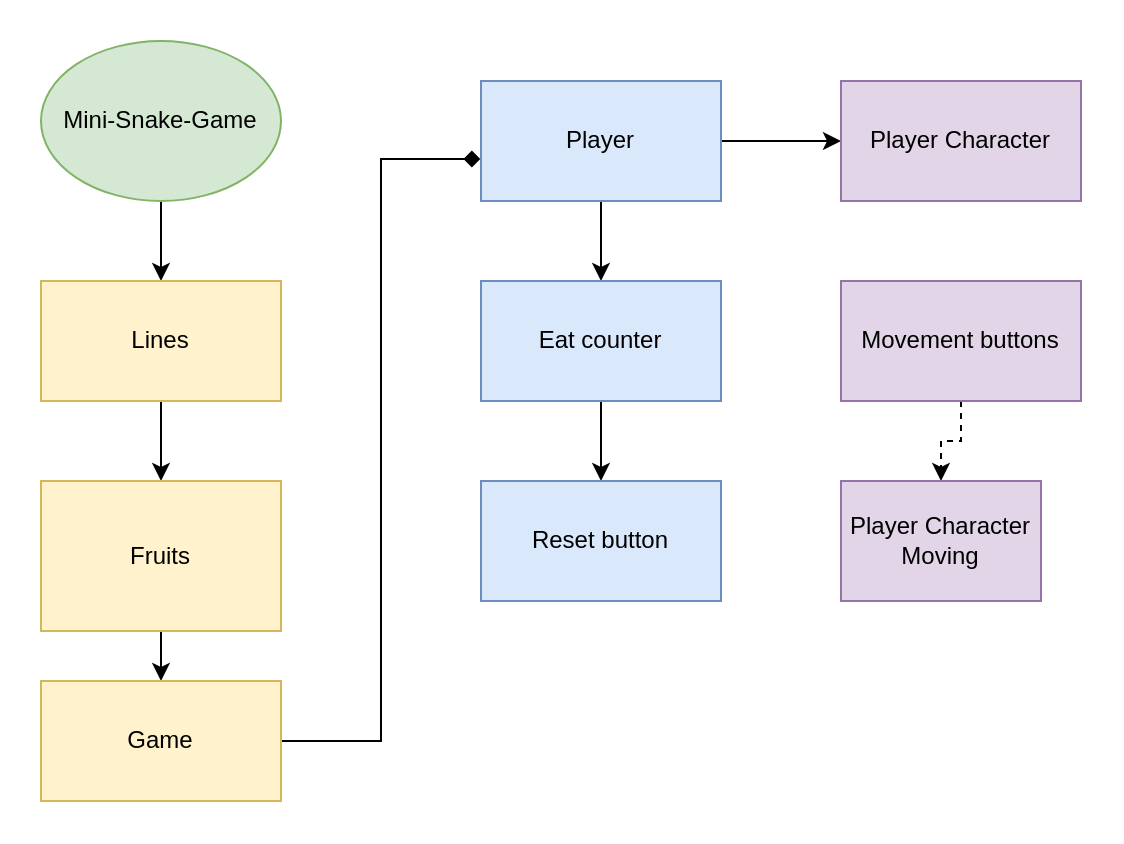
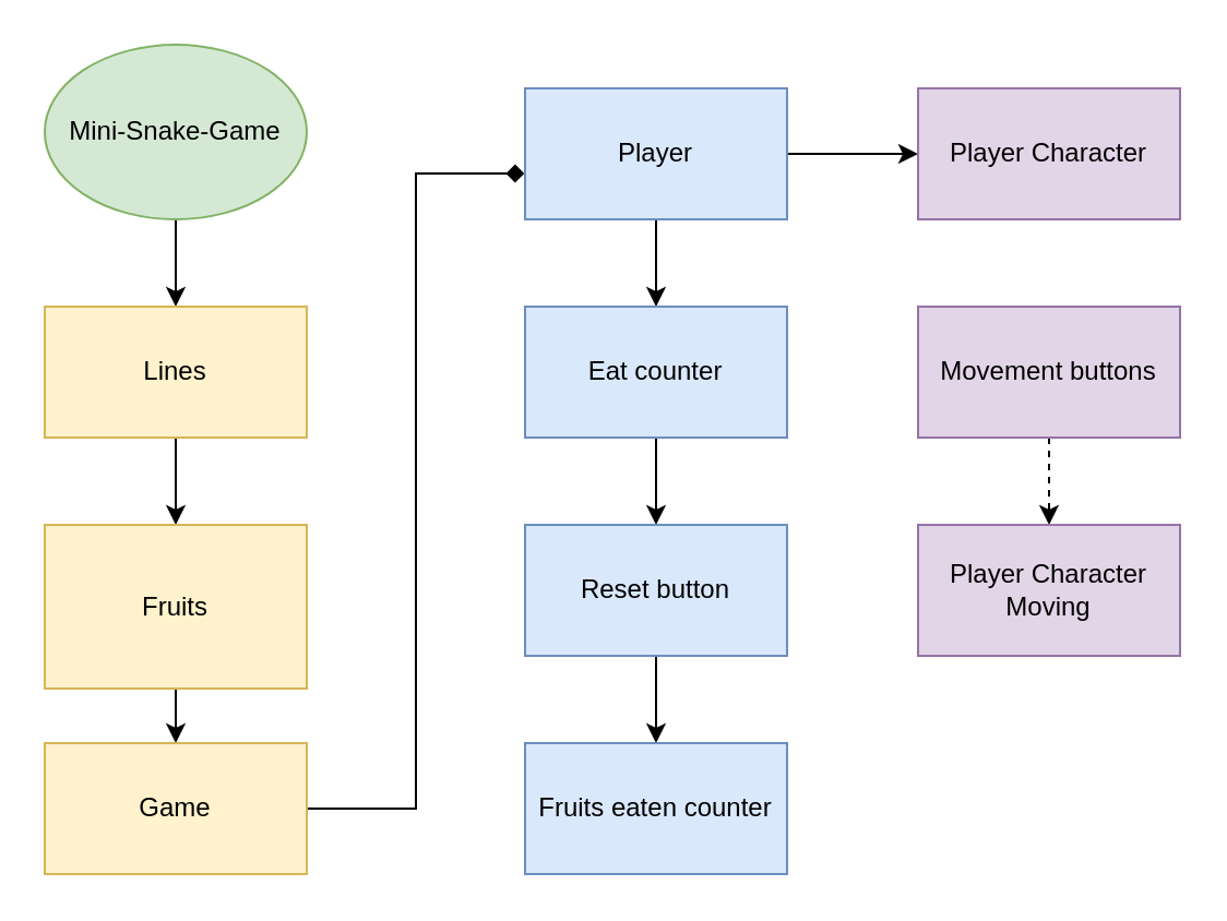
  <mxCell id="0" />
  <mxCell id="1" parent="0" />
  <mxCell id="2" style="edgeStyle=orthogonalEdgeStyle;rounded=0;orthogonalLoop=1;jettySize=auto;html=1;entryX=0.5;entryY=0;entryDx=0;entryDy=0;" parent="1" source="3" target="5" edge="1"><mxGeometry relative="1" as="geometry" /></mxCell>
  <mxCell id="3" value="Mini-Snake-Game" style="ellipse;whiteSpace=wrap;html=1;fillColor=#d5e8d4;strokeColor=#82b366;" parent="1" vertex="1"><mxGeometry x="20" y="20" width="120" height="80" as="geometry" /></mxCell>
  <mxCell id="4" style="edgeStyle=orthogonalEdgeStyle;rounded=0;orthogonalLoop=1;jettySize=auto;html=1;entryX=0.5;entryY=0;entryDx=0;entryDy=0;" parent="1" source="5" target="7" edge="1"><mxGeometry relative="1" as="geometry" /></mxCell>
  <mxCell id="5" value="Lines" style="rounded=0;whiteSpace=wrap;html=1;fillColor=#fff2cc;strokeColor=#d6b656;" parent="1" vertex="1"><mxGeometry x="20" y="140" width="120" height="60" as="geometry" /></mxCell>
  <mxCell id="6" style="edgeStyle=orthogonalEdgeStyle;rounded=0;orthogonalLoop=1;jettySize=auto;html=1;entryX=0.5;entryY=0;entryDx=0;entryDy=0;" parent="1" source="7" target="9" edge="1"><mxGeometry relative="1" as="geometry" /></mxCell>
  <mxCell id="7" value="Fruits" style="rounded=0;whiteSpace=wrap;html=1;fillColor=#fff2cc;strokeColor=#d6b656;" parent="1" vertex="1"><mxGeometry x="20" y="240" width="120" height="75" as="geometry" /></mxCell>
  <mxCell id="8" style="edgeStyle=orthogonalEdgeStyle;rounded=0;orthogonalLoop=1;jettySize=auto;html=1;entryX=-0.003;entryY=0.65;entryDx=0;entryDy=0;entryPerimeter=0;endArrow=diamond;" parent="1" source="9" target="12" edge="1"><mxGeometry relative="1" as="geometry"><Array as="points"><mxPoint x="190" y="370" /><mxPoint x="190" y="79" /></Array></mxGeometry></mxCell>
  <mxCell id="9" value="Game" style="rounded=0;whiteSpace=wrap;html=1;fillColor=#fff2cc;strokeColor=#d6b656;" parent="1" vertex="1"><mxGeometry x="20" y="340" width="120" height="60" as="geometry" /></mxCell>
  <mxCell id="10" value="" style="edgeStyle=orthogonalEdgeStyle;rounded=0;orthogonalLoop=1;jettySize=auto;html=1;" parent="1" source="12" target="14" edge="1"><mxGeometry relative="1" as="geometry" /></mxCell>
  <mxCell id="11" value="" style="edgeStyle=orthogonalEdgeStyle;rounded=0;orthogonalLoop=1;jettySize=auto;html=1;" parent="1" source="12" target="17" edge="1"><mxGeometry relative="1" as="geometry" /></mxCell>
  <mxCell id="12" value="Player" style="rounded=0;whiteSpace=wrap;html=1;fillColor=#dae8fc;strokeColor=#6c8ebf;" parent="1" vertex="1"><mxGeometry x="240" y="40" width="120" height="60" as="geometry" /></mxCell>
  <mxCell id="13" value="" style="edgeStyle=orthogonalEdgeStyle;rounded=0;orthogonalLoop=1;jettySize=auto;html=1;" parent="1" source="14" target="16" edge="1"><mxGeometry relative="1" as="geometry" /></mxCell>
  <mxCell id="14" value="Eat counter" style="whiteSpace=wrap;html=1;fillColor=#dae8fc;strokeColor=#6c8ebf;rounded=0;" parent="1" vertex="1"><mxGeometry x="240" y="140" width="120" height="60" as="geometry" /></mxCell>
+ <mxCell id="15" value="" style="edgeStyle=orthogonalEdgeStyle;rounded=0;orthogonalLoop=1;jettySize=auto;html=1;" parent="1" source="16" target="18" edge="1"><mxGeometry relative="1" as="geometry" /></mxCell>
  <mxCell id="16" value="Reset button" style="whiteSpace=wrap;html=1;fillColor=#dae8fc;strokeColor=#6c8ebf;rounded=0;" parent="1" vertex="1"><mxGeometry x="240" y="240" width="120" height="60" as="geometry" /></mxCell>
  <mxCell id="17" value="Player Character" style="whiteSpace=wrap;html=1;fillColor=#e1d5e7;strokeColor=#9673a6;rounded=0;" parent="1" vertex="1"><mxGeometry x="420" y="40" width="120" height="60" as="geometry" /></mxCell>
+ <mxCell id="18" value="Fruits eaten counter" style="whiteSpace=wrap;html=1;fillColor=#dae8fc;strokeColor=#6c8ebf;rounded=0;" parent="1" vertex="1"><mxGeometry x="240" y="340" width="120" height="60" as="geometry" /></mxCell>
  <mxCell id="19" value="" style="edgeStyle=orthogonalEdgeStyle;rounded=0;orthogonalLoop=1;jettySize=auto;html=1;dashed=1;" parent="1" source="20" target="21" edge="1"><mxGeometry relative="1" as="geometry" /></mxCell>
  <mxCell id="20" value="Movement buttons" style="whiteSpace=wrap;html=1;fillColor=#e1d5e7;strokeColor=#9673a6;rounded=0;" parent="1" vertex="1"><mxGeometry x="420" y="140" width="120" height="60" as="geometry" /></mxCell>
- <mxCell id="21" value="Player Character Moving" style="whiteSpace=wrap;html=1;fillColor=#e1d5e7;strokeColor=#9673a6;rounded=0;" parent="1" vertex="1"><mxGeometry x="420" y="240" width="100" height="60" as="geometry" /></mxCell>
+ <mxCell id="21" value="Player Character Moving" style="whiteSpace=wrap;html=1;fillColor=#e1d5e7;strokeColor=#9673a6;rounded=0;" parent="1" vertex="1"><mxGeometry x="420" y="240" width="120" height="60" as="geometry" /></mxCell>
